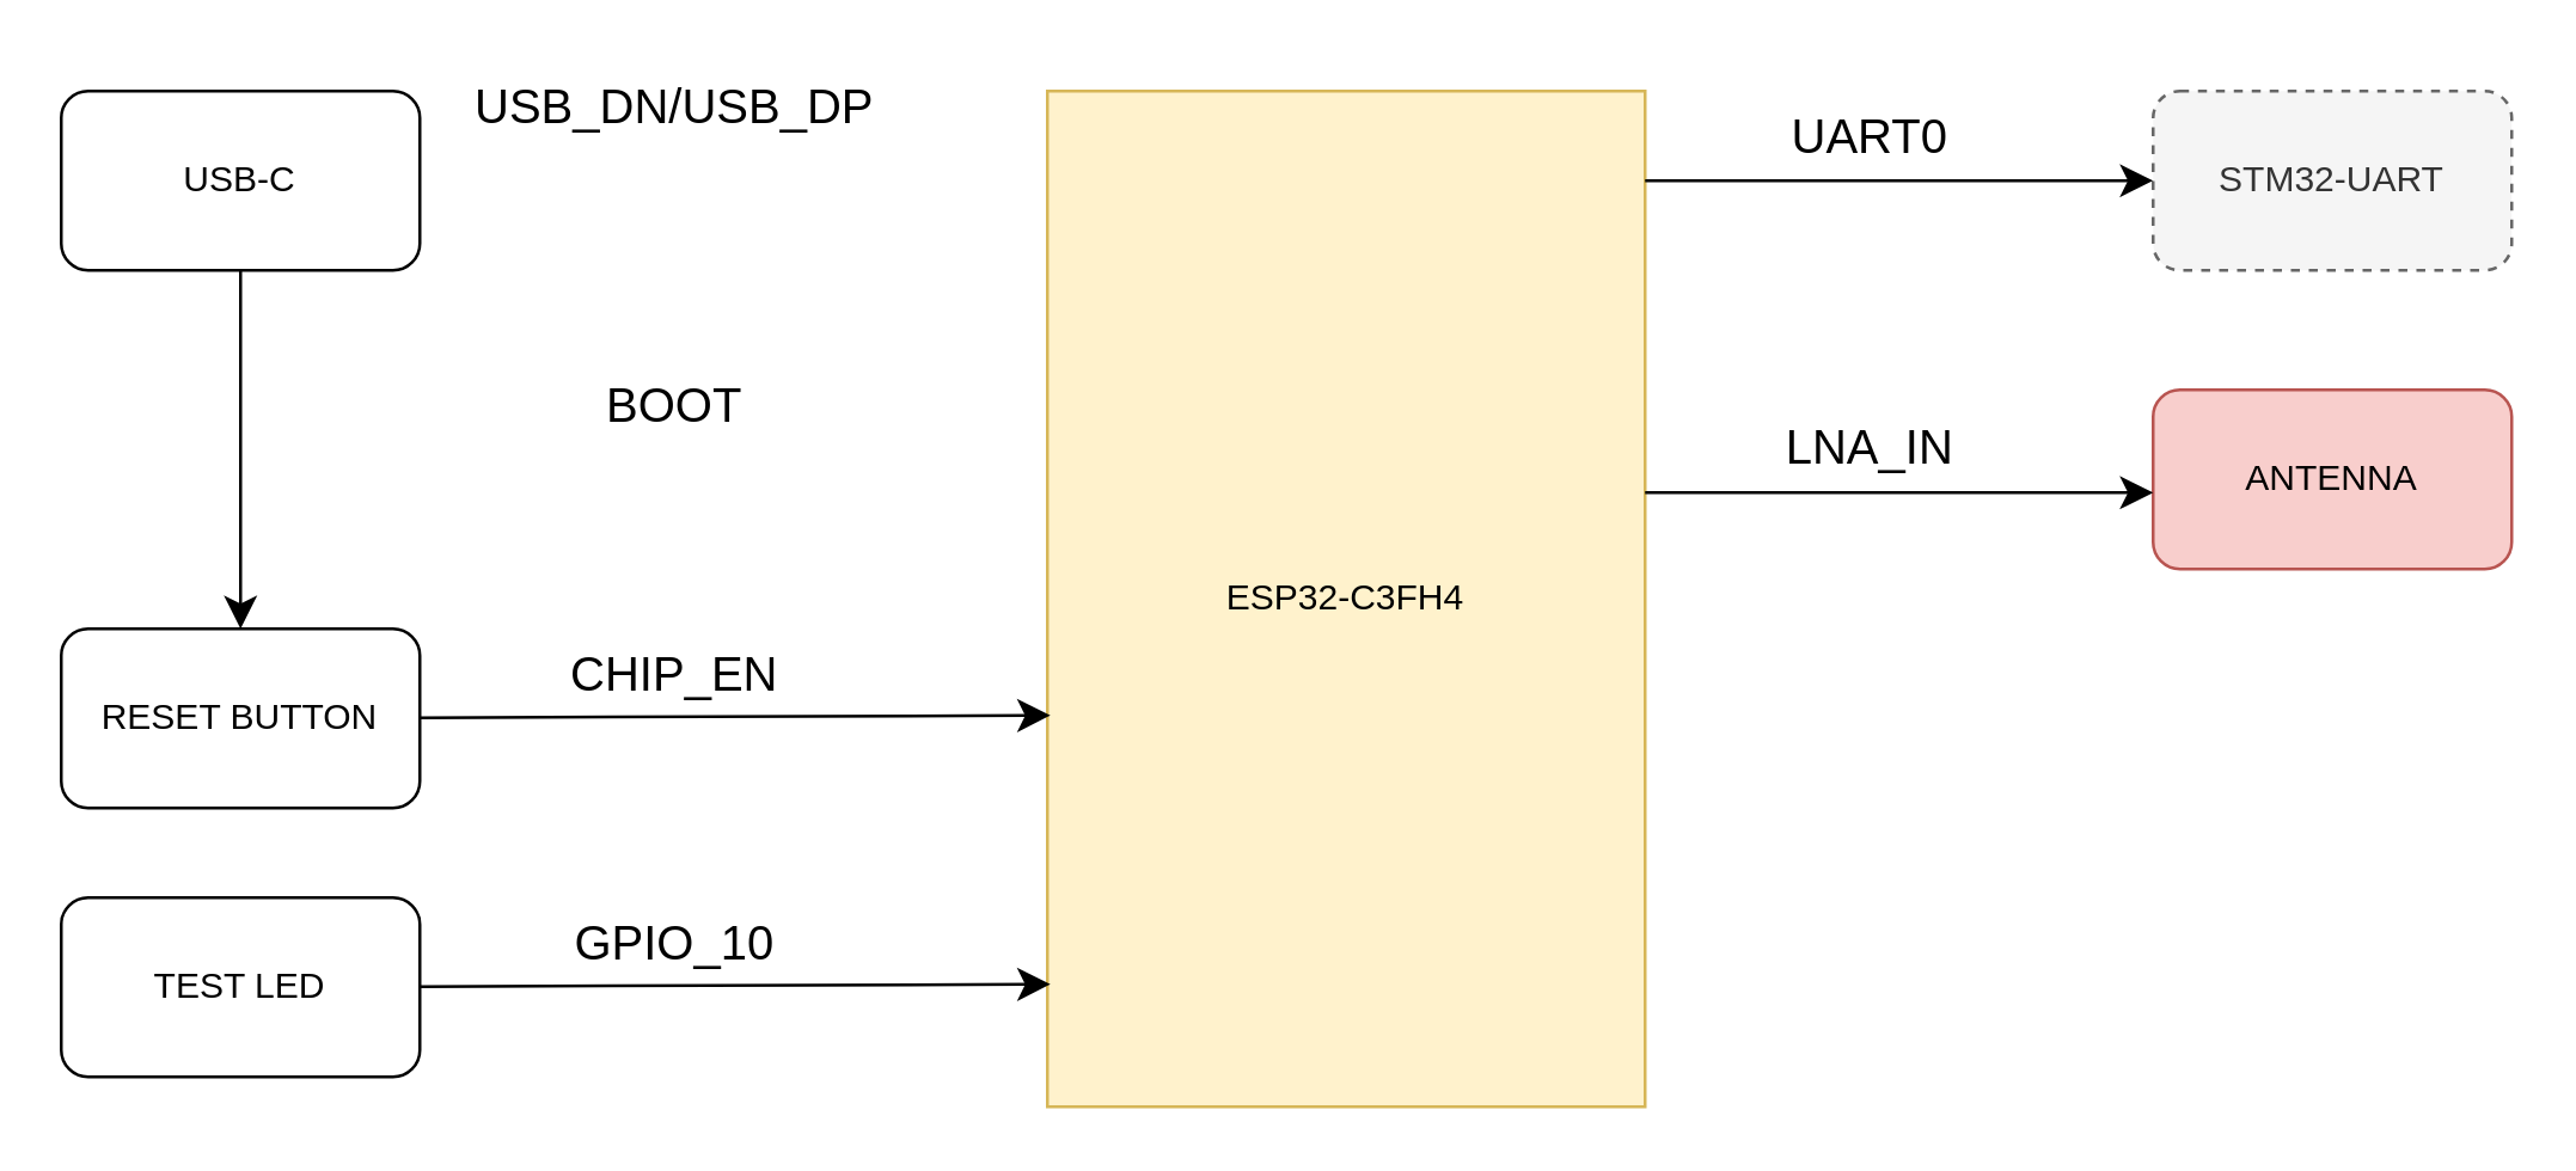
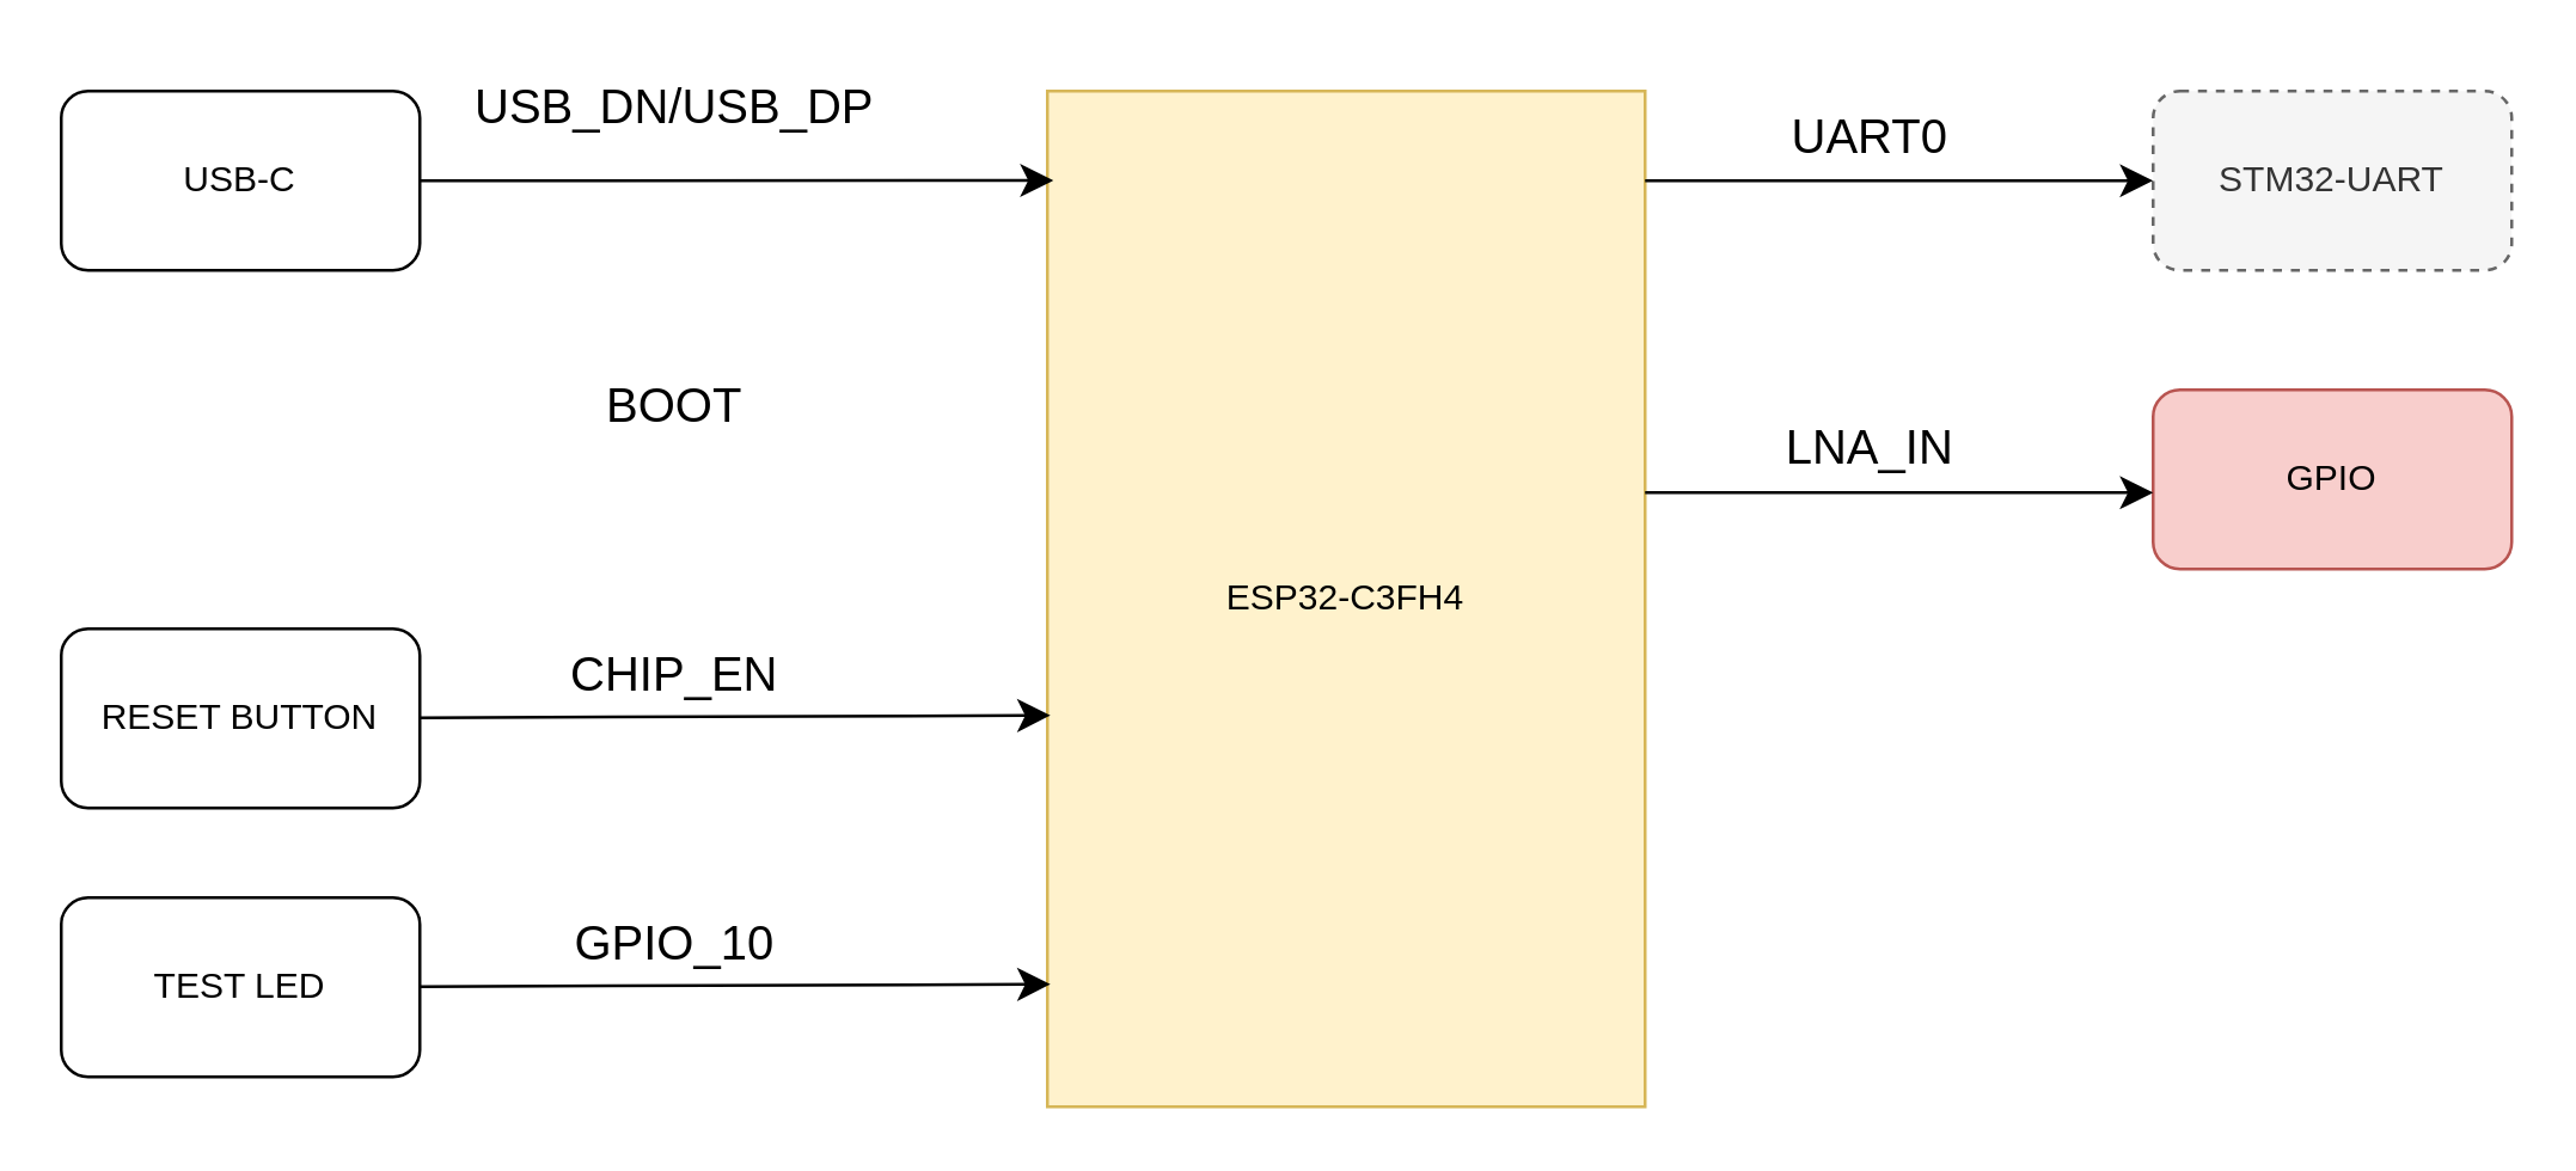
  <mxCell id="0" />
  <mxCell id="1" parent="0" />
  <mxCell id="2" value="USB-C" style="rounded=1;whiteSpace=wrap;html=1;" parent="1" vertex="1"><mxGeometry x="20" y="30" width="120" height="60" as="geometry" /></mxCell>
  <mxCell id="3" value="ESP32-C3FH4" style="whiteSpace=wrap;html=1;fillColor=#fff2cc;strokeColor=#d6b656;" vertex="1" parent="1"><mxGeometry x="350" y="30" width="200" height="340" as="geometry" /></mxCell>
- <mxCell id="4" style="edgeStyle=none;curved=1;rounded=0;orthogonalLoop=1;jettySize=auto;html=1;fontSize=12;startSize=8;endSize=8;" edge="1" parent="1" source="2" target="7"><mxGeometry relative="1" as="geometry" /></mxCell>
+ <mxCell id="4" style="edgeStyle=none;curved=1;rounded=0;orthogonalLoop=1;jettySize=auto;html=1;entryX=0.01;entryY=0.088;entryDx=0;entryDy=0;entryPerimeter=0;fontSize=12;startSize=8;endSize=8;" edge="1" parent="1" source="2" target="3"><mxGeometry relative="1" as="geometry" /></mxCell>
  <mxCell id="5" value="USB_DN/USB_DP" style="text;html=1;align=center;verticalAlign=middle;resizable=0;points=[];autosize=1;strokeColor=none;fillColor=none;fontSize=16;" vertex="1" parent="1"><mxGeometry x="145" y="20" width="160" height="30" as="geometry" /></mxCell>
  <mxCell id="6" value="BOOT" style="text;html=1;align=center;verticalAlign=middle;resizable=0;points=[];autosize=1;strokeColor=none;fillColor=none;fontSize=16;" vertex="1" parent="1"><mxGeometry x="190" y="120" width="70" height="30" as="geometry" /></mxCell>
  <mxCell id="7" value="RESET BUTTON" style="rounded=1;whiteSpace=wrap;html=1;" vertex="1" parent="1"><mxGeometry x="20" y="210" width="120" height="60" as="geometry" /></mxCell>
  <mxCell id="8" style="edgeStyle=none;curved=1;rounded=0;orthogonalLoop=1;jettySize=auto;html=1;entryX=0.005;entryY=0.35;entryDx=0;entryDy=0;entryPerimeter=0;fontSize=12;startSize=8;endSize=8;" edge="1" parent="1" source="7"><mxGeometry relative="1" as="geometry"><mxPoint x="351" y="239" as="targetPoint" /></mxGeometry></mxCell>
  <mxCell id="9" value="CHIP_EN" style="text;html=1;align=center;verticalAlign=middle;resizable=0;points=[];autosize=1;strokeColor=none;fillColor=none;fontSize=16;" vertex="1" parent="1"><mxGeometry x="180" y="210" width="90" height="30" as="geometry" /></mxCell>
  <mxCell id="10" value="TEST LED" style="rounded=1;whiteSpace=wrap;html=1;" vertex="1" parent="1"><mxGeometry x="20" y="300" width="120" height="60" as="geometry" /></mxCell>
  <mxCell id="11" style="edgeStyle=none;curved=1;rounded=0;orthogonalLoop=1;jettySize=auto;html=1;entryX=0.005;entryY=0.35;entryDx=0;entryDy=0;entryPerimeter=0;fontSize=12;startSize=8;endSize=8;" edge="1" parent="1" source="10"><mxGeometry relative="1" as="geometry"><mxPoint x="351" y="329" as="targetPoint" /></mxGeometry></mxCell>
  <mxCell id="12" value="GPIO_10" style="text;html=1;align=center;verticalAlign=middle;resizable=0;points=[];autosize=1;strokeColor=none;fillColor=none;fontSize=16;" vertex="1" parent="1"><mxGeometry x="180" y="300" width="90" height="30" as="geometry" /></mxCell>
  <mxCell id="13" value="STM32-UART" style="rounded=1;whiteSpace=wrap;html=1;strokeColor=#666666;dashed=1;fillColor=#f5f5f5;fontColor=#333333;" vertex="1" parent="1"><mxGeometry x="720" y="30" width="120" height="60" as="geometry" /></mxCell>
  <mxCell id="14" style="edgeStyle=none;curved=1;rounded=0;orthogonalLoop=1;jettySize=auto;html=1;fontSize=12;startSize=8;endSize=8;" edge="1" parent="1" target="13"><mxGeometry relative="1" as="geometry"><mxPoint x="550" y="60" as="sourcePoint" /></mxGeometry></mxCell>
  <mxCell id="15" value="UART0" style="text;html=1;align=center;verticalAlign=middle;resizable=0;points=[];autosize=1;strokeColor=none;fillColor=none;fontSize=16;" vertex="1" parent="1"><mxGeometry x="585" y="30" width="80" height="30" as="geometry" /></mxCell>
- <mxCell id="16" value="ANTENNA" style="rounded=1;whiteSpace=wrap;html=1;strokeColor=#b85450;fillColor=#f8cecc;" vertex="1" parent="1"><mxGeometry x="720" y="130" width="120" height="60" as="geometry" /></mxCell>
+ <mxCell id="16" value="GPIO" style="rounded=1;whiteSpace=wrap;html=1;strokeColor=#b85450;fillColor=#f8cecc;" vertex="1" parent="1"><mxGeometry x="720" y="130" width="120" height="60" as="geometry" /></mxCell>
  <mxCell id="17" style="edgeStyle=none;curved=1;rounded=0;orthogonalLoop=1;jettySize=auto;html=1;fontSize=12;startSize=8;endSize=8;" edge="1" parent="1"><mxGeometry relative="1" as="geometry"><mxPoint x="550" y="164.41" as="sourcePoint" /><mxPoint x="720" y="164.41" as="targetPoint" /></mxGeometry></mxCell>
  <mxCell id="18" value="LNA_IN" style="text;html=1;align=center;verticalAlign=middle;resizable=0;points=[];autosize=1;strokeColor=none;fillColor=none;fontSize=16;" vertex="1" parent="1"><mxGeometry x="585" y="134.41" width="80" height="30" as="geometry" /></mxCell>
